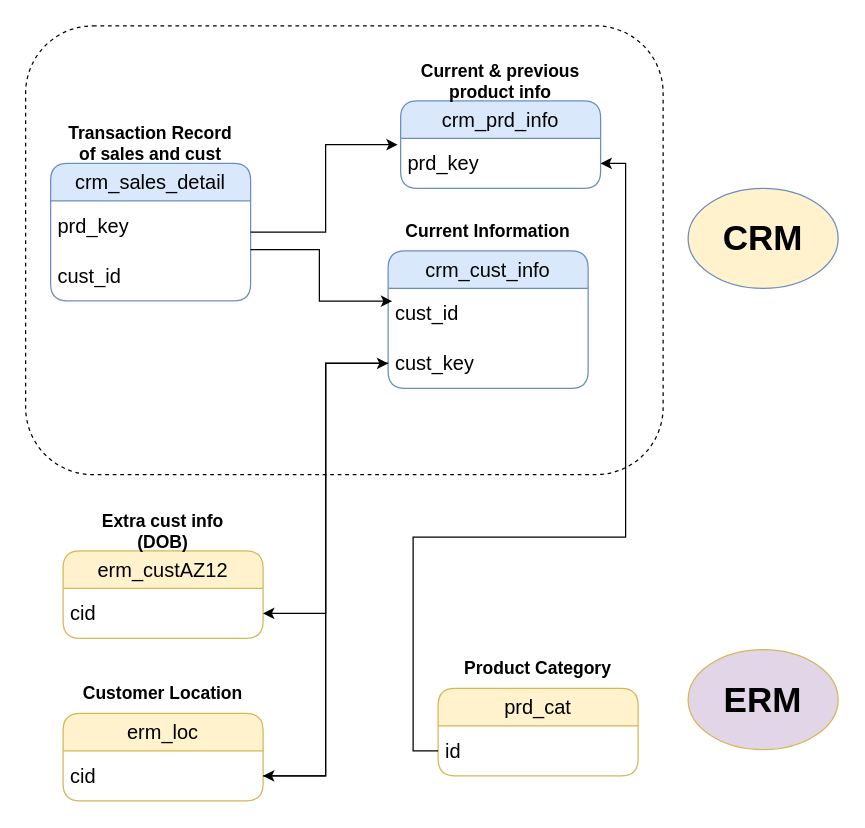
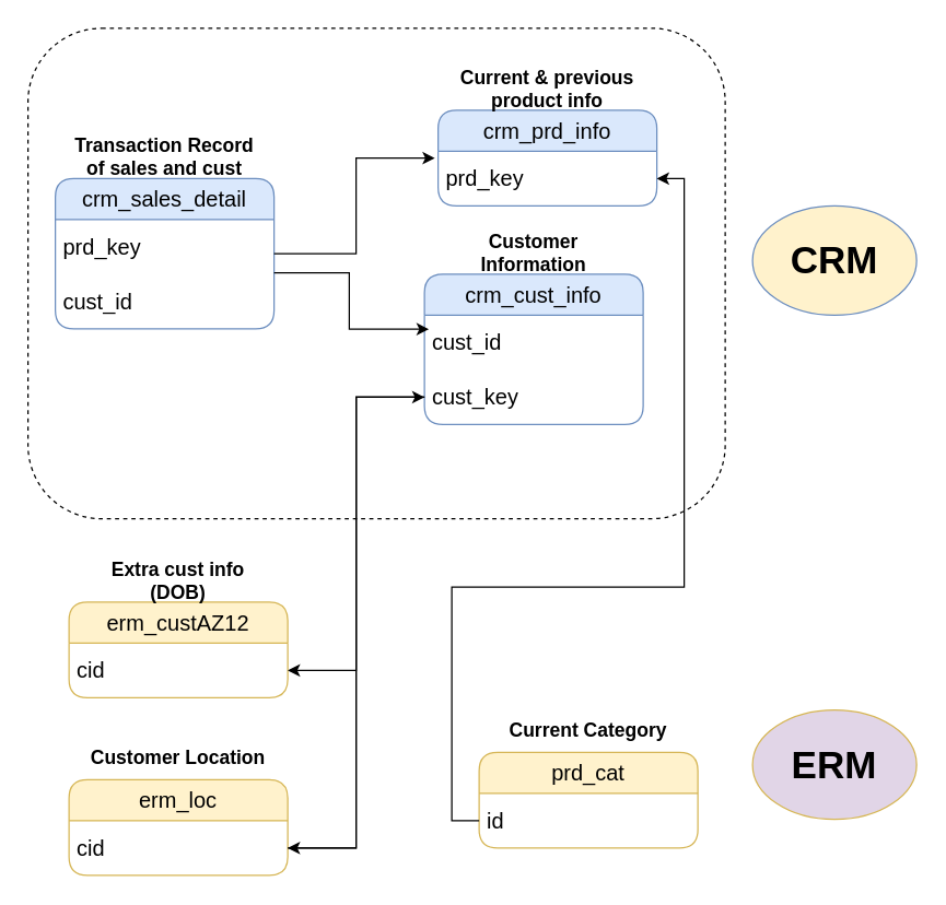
  <mxCell id="0" />
  <mxCell id="1" parent="0" />
  <mxCell id="2" value="&lt;font&gt;crm_cust_info&lt;/font&gt;" style="swimlane;fontStyle=0;childLayout=stackLayout;horizontal=1;startSize=30;horizontalStack=0;resizeParent=1;resizeParentMax=0;resizeLast=0;collapsible=1;marginBottom=0;whiteSpace=wrap;html=1;rounded=1;fontSize=16;fillColor=#dae8fc;strokeColor=#6c8ebf;" parent="1" vertex="1"><mxGeometry x="310" y="200" width="160" height="110" as="geometry" /></mxCell>
  <mxCell id="3" value="&lt;font&gt;cust_id&lt;/font&gt;" style="text;align=left;verticalAlign=middle;spacingLeft=4;spacingRight=4;overflow=hidden;points=[[0,0.5],[1,0.5]];portConstraint=eastwest;rotatable=0;whiteSpace=wrap;html=1;fontSize=16;" parent="2" vertex="1"><mxGeometry y="30" width="160" height="40" as="geometry" /></mxCell>
  <mxCell id="4" value="cust_key" style="text;align=left;verticalAlign=middle;spacingLeft=4;spacingRight=4;overflow=hidden;points=[[0,0.5],[1,0.5]];portConstraint=eastwest;rotatable=0;whiteSpace=wrap;html=1;fontSize=16;" parent="2" vertex="1"><mxGeometry y="70" width="160" height="40" as="geometry" /></mxCell>
- <mxCell id="5" value="&lt;font style=&quot;font-size: 14px;&quot;&gt;&lt;b&gt;Current Information&lt;/b&gt;&lt;/font&gt;" style="text;html=1;align=center;verticalAlign=middle;whiteSpace=wrap;rounded=0;" parent="1" vertex="1"><mxGeometry x="320" y="169" width="140" height="30" as="geometry" /></mxCell>
+ <mxCell id="5" value="&lt;font style=&quot;font-size: 14px;&quot;&gt;&lt;b&gt;Customer Information&lt;/b&gt;&lt;/font&gt;" style="text;html=1;align=center;verticalAlign=middle;whiteSpace=wrap;rounded=0;" parent="1" vertex="1"><mxGeometry x="320" y="169" width="140" height="30" as="geometry" /></mxCell>
  <mxCell id="6" value="crm_prd_info" style="swimlane;fontStyle=0;childLayout=stackLayout;horizontal=1;startSize=30;horizontalStack=0;resizeParent=1;resizeParentMax=0;resizeLast=0;collapsible=1;marginBottom=0;whiteSpace=wrap;html=1;rounded=1;fontSize=16;fillColor=#dae8fc;strokeColor=#6c8ebf;" parent="1" vertex="1"><mxGeometry x="320" y="80" width="160" height="70" as="geometry" /></mxCell>
  <mxCell id="7" value="prd_key" style="text;align=left;verticalAlign=middle;spacingLeft=4;spacingRight=4;overflow=hidden;points=[[0,0.5],[1,0.5]];portConstraint=eastwest;rotatable=0;whiteSpace=wrap;html=1;fontSize=16;" parent="6" vertex="1"><mxGeometry y="30" width="160" height="40" as="geometry" /></mxCell>
  <mxCell id="8" value="&lt;span style=&quot;font-size: 14px;&quot;&gt;&lt;b&gt;Current &amp;amp; previous product info&lt;/b&gt;&lt;/span&gt;" style="text;html=1;align=center;verticalAlign=middle;whiteSpace=wrap;rounded=0;" parent="1" vertex="1"><mxGeometry x="330" y="49" width="140" height="30" as="geometry" /></mxCell>
  <mxCell id="9" value="crm_sales_detail" style="swimlane;fontStyle=0;childLayout=stackLayout;horizontal=1;startSize=30;horizontalStack=0;resizeParent=1;resizeParentMax=0;resizeLast=0;collapsible=1;marginBottom=0;whiteSpace=wrap;html=1;rounded=1;fontSize=16;fillColor=#dae8fc;strokeColor=#6c8ebf;" parent="1" vertex="1"><mxGeometry x="40" y="130" width="160" height="110" as="geometry" /></mxCell>
  <mxCell id="10" value="prd_key" style="text;align=left;verticalAlign=middle;spacingLeft=4;spacingRight=4;overflow=hidden;points=[[0,0.5],[1,0.5]];portConstraint=eastwest;rotatable=0;whiteSpace=wrap;html=1;fontSize=16;" parent="9" vertex="1"><mxGeometry y="30" width="160" height="40" as="geometry" /></mxCell>
  <mxCell id="11" value="cust_id" style="text;align=left;verticalAlign=middle;spacingLeft=4;spacingRight=4;overflow=hidden;points=[[0,0.5],[1,0.5]];portConstraint=eastwest;rotatable=0;whiteSpace=wrap;html=1;fontSize=16;" parent="9" vertex="1"><mxGeometry y="70" width="160" height="40" as="geometry" /></mxCell>
  <mxCell id="12" value="&lt;span style=&quot;font-size: 14px;&quot;&gt;&lt;b&gt;Transaction Record of sales and cust&lt;/b&gt;&lt;/span&gt;" style="text;html=1;align=center;verticalAlign=middle;whiteSpace=wrap;rounded=0;" parent="1" vertex="1"><mxGeometry x="50" y="99" width="140" height="30" as="geometry" /></mxCell>
  <mxCell id="13" style="edgeStyle=orthogonalEdgeStyle;rounded=0;orthogonalLoop=1;jettySize=auto;html=1;entryX=-0.015;entryY=0.125;entryDx=0;entryDy=0;entryPerimeter=0;" parent="1" source="9" target="7" edge="1"><mxGeometry relative="1" as="geometry" /></mxCell>
  <mxCell id="14" style="edgeStyle=orthogonalEdgeStyle;rounded=0;orthogonalLoop=1;jettySize=auto;html=1;entryX=0.02;entryY=0.255;entryDx=0;entryDy=0;entryPerimeter=0;" parent="1" source="10" target="3" edge="1"><mxGeometry relative="1" as="geometry"><Array as="points"><mxPoint x="255" y="199" /><mxPoint x="255" y="240" /></Array></mxGeometry></mxCell>
  <mxCell id="15" value="erm_custAZ12" style="swimlane;fontStyle=0;childLayout=stackLayout;horizontal=1;startSize=30;horizontalStack=0;resizeParent=1;resizeParentMax=0;resizeLast=0;collapsible=1;marginBottom=0;whiteSpace=wrap;html=1;rounded=1;fontSize=16;fillColor=#fff2cc;strokeColor=#d6b656;" parent="1" vertex="1"><mxGeometry x="50" y="440" width="160" height="70" as="geometry" /></mxCell>
  <mxCell id="16" value="&lt;font&gt;cid&lt;/font&gt;" style="text;align=left;verticalAlign=middle;spacingLeft=4;spacingRight=4;overflow=hidden;points=[[0,0.5],[1,0.5]];portConstraint=eastwest;rotatable=0;whiteSpace=wrap;html=1;fontSize=16;" parent="15" vertex="1"><mxGeometry y="30" width="160" height="40" as="geometry" /></mxCell>
  <mxCell id="17" value="&lt;span style=&quot;font-size: 14px;&quot;&gt;&lt;b&gt;Extra cust info (DOB)&lt;/b&gt;&lt;/span&gt;" style="text;html=1;align=center;verticalAlign=middle;whiteSpace=wrap;rounded=0;" parent="1" vertex="1"><mxGeometry x="60" y="409" width="140" height="30" as="geometry" /></mxCell>
  <mxCell id="18" style="edgeStyle=orthogonalEdgeStyle;rounded=0;orthogonalLoop=1;jettySize=auto;html=1;entryX=1;entryY=0.5;entryDx=0;entryDy=0;" parent="1" source="4" target="16" edge="1"><mxGeometry relative="1" as="geometry" /></mxCell>
  <mxCell id="19" value="erm_loc" style="swimlane;fontStyle=0;childLayout=stackLayout;horizontal=1;startSize=30;horizontalStack=0;resizeParent=1;resizeParentMax=0;resizeLast=0;collapsible=1;marginBottom=0;whiteSpace=wrap;html=1;rounded=1;fontSize=16;fillColor=#fff2cc;strokeColor=#d6b656;" parent="1" vertex="1"><mxGeometry x="50" y="570" width="160" height="70" as="geometry" /></mxCell>
  <mxCell id="20" value="cid" style="text;align=left;verticalAlign=middle;spacingLeft=4;spacingRight=4;overflow=hidden;points=[[0,0.5],[1,0.5]];portConstraint=eastwest;rotatable=0;whiteSpace=wrap;html=1;fontSize=16;" parent="19" vertex="1"><mxGeometry y="30" width="160" height="40" as="geometry" /></mxCell>
  <mxCell id="21" value="&lt;span style=&quot;font-size: 14px;&quot;&gt;&lt;b&gt;Customer Location&lt;/b&gt;&lt;/span&gt;" style="text;html=1;align=center;verticalAlign=middle;whiteSpace=wrap;rounded=0;" parent="1" vertex="1"><mxGeometry x="60" y="539" width="140" height="30" as="geometry" /></mxCell>
  <mxCell id="22" style="edgeStyle=orthogonalEdgeStyle;rounded=0;orthogonalLoop=1;jettySize=auto;html=1;entryX=0;entryY=0.5;entryDx=0;entryDy=0;" parent="1" source="20" target="4" edge="1"><mxGeometry relative="1" as="geometry" /></mxCell>
  <mxCell id="23" style="edgeStyle=orthogonalEdgeStyle;rounded=0;orthogonalLoop=1;jettySize=auto;html=1;entryX=1;entryY=0.5;entryDx=0;entryDy=0;" parent="1" source="4" target="20" edge="1"><mxGeometry relative="1" as="geometry" /></mxCell>
  <mxCell id="24" value="prd_cat" style="swimlane;fontStyle=0;childLayout=stackLayout;horizontal=1;startSize=30;horizontalStack=0;resizeParent=1;resizeParentMax=0;resizeLast=0;collapsible=1;marginBottom=0;whiteSpace=wrap;html=1;rounded=1;fontSize=16;fillColor=#fff2cc;strokeColor=#d6b656;" parent="1" vertex="1"><mxGeometry x="350" y="550" width="160" height="70" as="geometry" /></mxCell>
  <mxCell id="25" value="id" style="text;align=left;verticalAlign=middle;spacingLeft=4;spacingRight=4;overflow=hidden;points=[[0,0.5],[1,0.5]];portConstraint=eastwest;rotatable=0;whiteSpace=wrap;html=1;fontSize=16;" parent="24" vertex="1"><mxGeometry y="30" width="160" height="40" as="geometry" /></mxCell>
- <mxCell id="26" value="&lt;span style=&quot;font-size: 14px;&quot;&gt;&lt;b&gt;Product Category&lt;/b&gt;&lt;/span&gt;" style="text;html=1;align=center;verticalAlign=middle;whiteSpace=wrap;rounded=0;" parent="1" vertex="1"><mxGeometry x="360" y="519" width="140" height="30" as="geometry" /></mxCell>
+ <mxCell id="26" value="&lt;span style=&quot;font-size: 14px;&quot;&gt;&lt;b&gt;Current Category&lt;/b&gt;&lt;/span&gt;" style="text;html=1;align=center;verticalAlign=middle;whiteSpace=wrap;rounded=0;" parent="1" vertex="1"><mxGeometry x="360" y="519" width="140" height="30" as="geometry" /></mxCell>
  <mxCell id="27" style="edgeStyle=orthogonalEdgeStyle;rounded=0;orthogonalLoop=1;jettySize=auto;html=1;entryX=1;entryY=0.5;entryDx=0;entryDy=0;" parent="1" source="25" target="7" edge="1"><mxGeometry relative="1" as="geometry"><Array as="points"><mxPoint x="330" y="600" /><mxPoint x="330" y="429" /><mxPoint x="500" y="429" /><mxPoint x="500" y="130" /></Array></mxGeometry></mxCell>
  <mxCell id="28" value="" style="rounded=1;whiteSpace=wrap;html=1;fillColor=none;dashed=1;" parent="1" vertex="1"><mxGeometry x="20" y="20" width="510" height="359" as="geometry" /></mxCell>
  <mxCell id="29" value="&lt;b&gt;&lt;font style=&quot;font-size: 28px;&quot;&gt;CRM&lt;/font&gt;&lt;/b&gt;" style="ellipse;whiteSpace=wrap;html=1;fillColor=#fff2cc;strokeColor=#6c8ebf;" parent="1" vertex="1"><mxGeometry x="550" y="150" width="120" height="80" as="geometry" /></mxCell>
  <mxCell id="30" value="&lt;span style=&quot;font-size: 28px;&quot;&gt;&lt;b&gt;ERM&lt;/b&gt;&lt;/span&gt;" style="ellipse;whiteSpace=wrap;html=1;fillColor=#e1d5e7;strokeColor=#d6b656;" parent="1" vertex="1"><mxGeometry x="550" y="519" width="120" height="80" as="geometry" /></mxCell>
